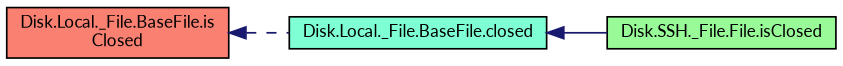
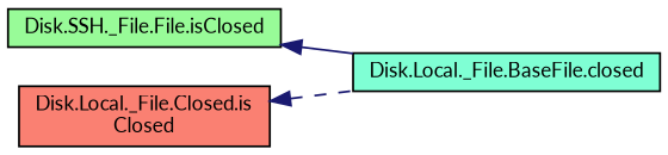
  digraph {
    fontname=Lato
    rankdir=LR
    node [color=black fontname=Lato fontsize=10 shape=record style=filled]
    edge [color=midnightblue dir=back fontname=Lato fontsize=10 labelfontname=Helvetica labelfontsize=10]
    n1 [fillcolor=aquamarine fontcolor=black height=0.2 label="Disk.Local._File.BaseFile.closed" width=0.4]
    n2 [fillcolor=palegreen height=0.2 label="Disk.SSH._File.File.isClosed" width=0.4]
-   n3 [fillcolor=salmon height=0.2 label="Disk.Local._File.BaseFile.is\lClosed" width=0.4]
-   n1 -> n2 [style=solid]
+   n3 [fillcolor=salmon height=0.2 label="Disk.Local._File.Closed.is\lClosed" width=0.4]
+   n2 -> n1 [style=solid]
    n3 -> n1 [style=dashed]
  }
